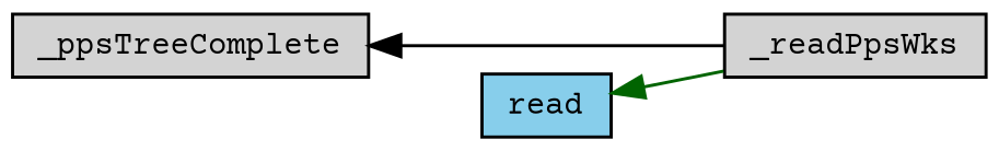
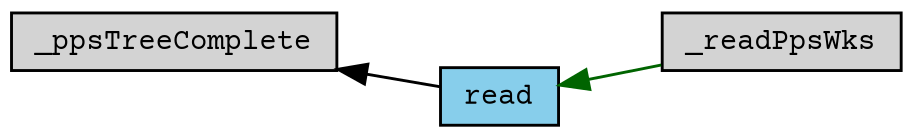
  digraph {
    fontname="Courier Prime"
    rankdir=LR
    node [color=black fillcolor=lightgrey fontname="Courier Prime" fontsize=10 shape=record style=filled]
    edge [dir=back fontname="Courier Prime" fontsize=10 labelfontname=Helvetica labelfontsize=10 style=solid]
    n1 [fontcolor=black height=0.2 label=_ppsTreeComplete width=0.4]
    n2 [height=0.2 label=_readPpsWks width=0.4]
    n3 [fillcolor=skyblue height=0.2 label=read width=0.4]
-   n1 -> n2 [color=black]
+   n1 -> n3 [color=black]
    n3 -> n2 [color=darkgreen]
  }
